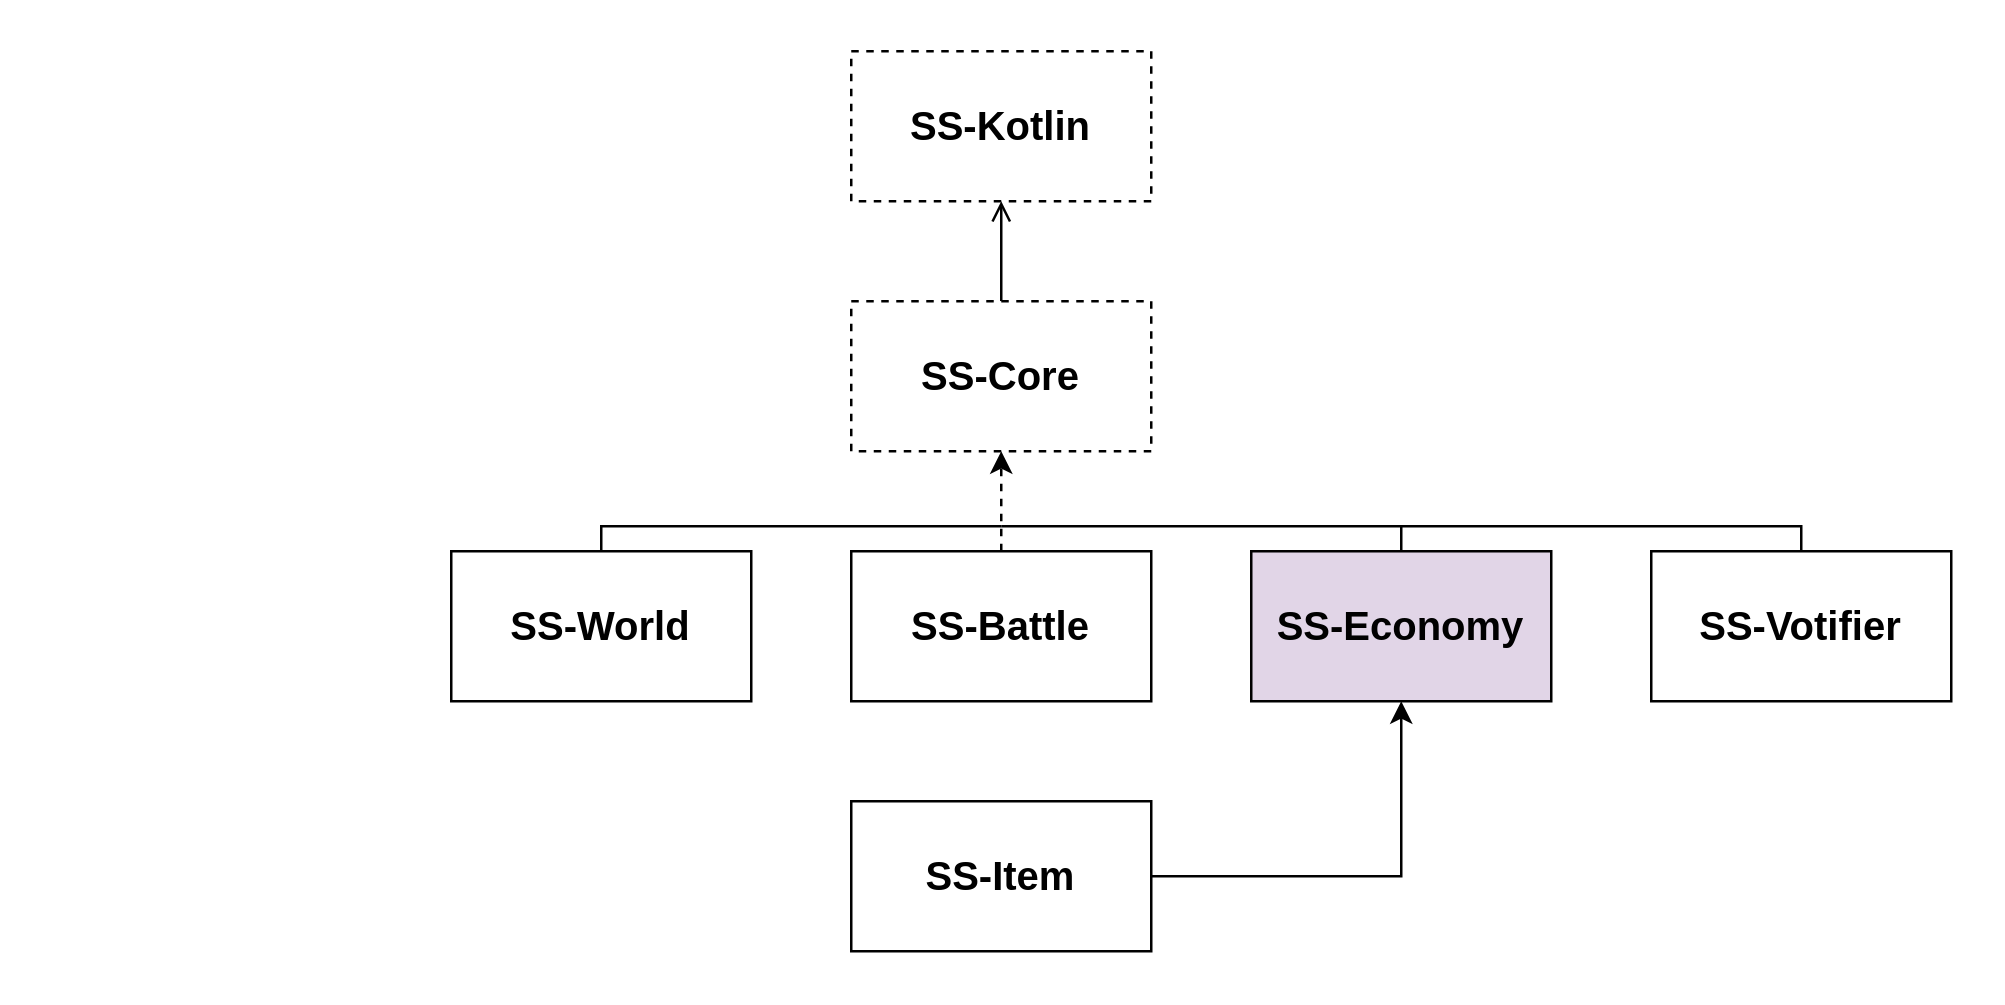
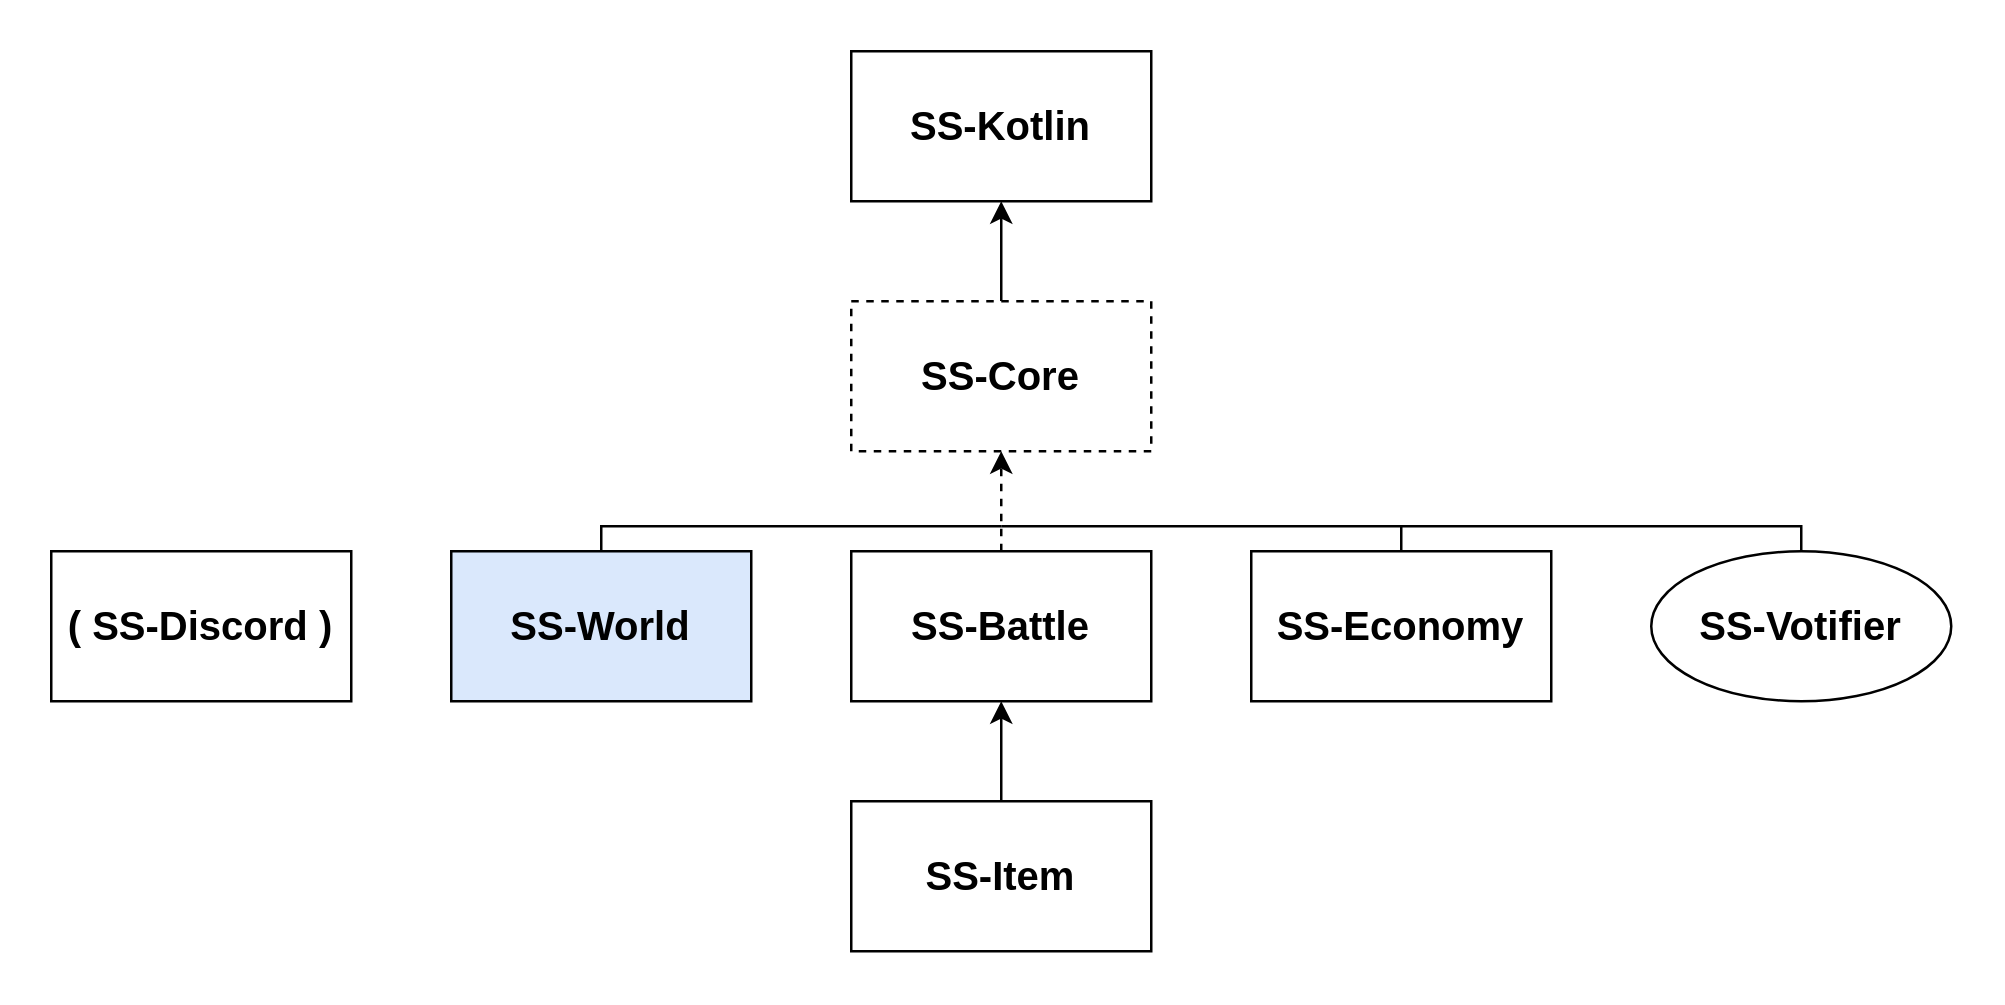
  <mxCell id="0" />
  <mxCell id="1" parent="0" />
- <mxCell id="2" value="&lt;font style=&quot;font-size: 16px&quot;&gt;&lt;b&gt;SS-Kotlin&lt;/b&gt;&lt;/font&gt;" style="rounded=0;whiteSpace=wrap;html=1;dashed=1;" vertex="1" parent="1"><mxGeometry x="340" y="20" width="120" height="60" as="geometry" /></mxCell>
- <mxCell id="3" value="" style="edgeStyle=orthogonalEdgeStyle;rounded=0;orthogonalLoop=1;jettySize=auto;html=1;endArrow=open;" edge="1" parent="1" source="4" target="2"><mxGeometry relative="1" as="geometry" /></mxCell>
+ <mxCell id="2" value="&lt;font style=&quot;font-size: 16px&quot;&gt;&lt;b&gt;SS-Kotlin&lt;/b&gt;&lt;/font&gt;" style="rounded=0;whiteSpace=wrap;html=1;" vertex="1" parent="1"><mxGeometry x="340" y="20" width="120" height="60" as="geometry" /></mxCell>
+ <mxCell id="3" value="" style="edgeStyle=orthogonalEdgeStyle;rounded=0;orthogonalLoop=1;jettySize=auto;html=1;" edge="1" parent="1" source="4" target="2"><mxGeometry relative="1" as="geometry" /></mxCell>
  <mxCell id="4" value="&lt;font style=&quot;font-size: 16px&quot;&gt;&lt;b&gt;SS-Core&lt;/b&gt;&lt;/font&gt;" style="rounded=0;whiteSpace=wrap;html=1;dashed=1;" vertex="1" parent="1"><mxGeometry x="340" y="120" width="120" height="60" as="geometry" /></mxCell>
  <mxCell id="5" style="edgeStyle=orthogonalEdgeStyle;rounded=0;orthogonalLoop=1;jettySize=auto;html=1;endArrow=none;endFill=0;" edge="1" parent="1" source="6"><mxGeometry relative="1" as="geometry"><mxPoint x="400" y="210" as="targetPoint" /><Array as="points"><mxPoint x="240" y="210" /></Array></mxGeometry></mxCell>
- <mxCell id="6" value="&lt;font style=&quot;font-size: 16px&quot;&gt;&lt;b&gt;SS-World&lt;br&gt;&lt;/b&gt;&lt;/font&gt;" style="rounded=0;whiteSpace=wrap;html=1;" vertex="1" parent="1"><mxGeometry x="180" y="220" width="120" height="60" as="geometry" /></mxCell>
+ <mxCell id="6" value="&lt;font style=&quot;font-size: 16px&quot;&gt;&lt;b&gt;SS-World&lt;br&gt;&lt;/b&gt;&lt;/font&gt;" style="rounded=0;whiteSpace=wrap;html=1;fillColor=#dae8fc;" vertex="1" parent="1"><mxGeometry x="180" y="220" width="120" height="60" as="geometry" /></mxCell>
  <mxCell id="7" value="" style="edgeStyle=orthogonalEdgeStyle;rounded=0;orthogonalLoop=1;jettySize=auto;html=1;dashed=1;" edge="1" parent="1" source="8" target="4"><mxGeometry relative="1" as="geometry" /></mxCell>
  <mxCell id="8" value="&lt;font style=&quot;font-size: 16px&quot;&gt;&lt;b&gt;SS-Battle&lt;/b&gt;&lt;/font&gt;" style="rounded=0;whiteSpace=wrap;html=1;" vertex="1" parent="1"><mxGeometry x="340" y="220" width="120" height="60" as="geometry" /></mxCell>
- <mxCell id="9" value="" style="edgeStyle=orthogonalEdgeStyle;rounded=0;orthogonalLoop=1;jettySize=auto;html=1;" edge="1" parent="1" source="10" target="12"><mxGeometry relative="1" as="geometry" /></mxCell>
+ <mxCell id="9" value="" style="edgeStyle=orthogonalEdgeStyle;rounded=0;orthogonalLoop=1;jettySize=auto;html=1;" edge="1" parent="1" source="10" target="8"><mxGeometry relative="1" as="geometry" /></mxCell>
  <mxCell id="10" value="&lt;font style=&quot;font-size: 16px&quot;&gt;&lt;b&gt;SS-Item&lt;/b&gt;&lt;/font&gt;" style="rounded=0;whiteSpace=wrap;html=1;" vertex="1" parent="1"><mxGeometry x="340" y="320" width="120" height="60" as="geometry" /></mxCell>
  <mxCell id="11" style="edgeStyle=orthogonalEdgeStyle;rounded=0;orthogonalLoop=1;jettySize=auto;html=1;endArrow=none;endFill=0;" edge="1" parent="1" source="12"><mxGeometry relative="1" as="geometry"><mxPoint x="400" y="210" as="targetPoint" /><Array as="points"><mxPoint x="560" y="210" /></Array></mxGeometry></mxCell>
- <mxCell id="12" value="&lt;font style=&quot;font-size: 16px&quot;&gt;&lt;b&gt;SS-Economy&lt;/b&gt;&lt;/font&gt;" style="rounded=0;whiteSpace=wrap;html=1;fillColor=#e1d5e7;" vertex="1" parent="1"><mxGeometry x="500" y="220" width="120" height="60" as="geometry" /></mxCell>
+ <mxCell id="12" value="&lt;font style=&quot;font-size: 16px&quot;&gt;&lt;b&gt;SS-Economy&lt;/b&gt;&lt;/font&gt;" style="rounded=0;whiteSpace=wrap;html=1;" vertex="1" parent="1"><mxGeometry x="500" y="220" width="120" height="60" as="geometry" /></mxCell>
  <mxCell id="13" style="edgeStyle=orthogonalEdgeStyle;rounded=0;orthogonalLoop=1;jettySize=auto;html=1;endArrow=none;endFill=0;" edge="1" parent="1" source="14"><mxGeometry relative="1" as="geometry"><mxPoint x="560" y="210" as="targetPoint" /><Array as="points"><mxPoint x="720" y="210" /></Array></mxGeometry></mxCell>
- <mxCell id="14" value="&lt;font style=&quot;font-size: 16px&quot;&gt;&lt;b&gt;SS-Votifier&lt;/b&gt;&lt;/font&gt;" style="rounded=0;whiteSpace=wrap;html=1;" vertex="1" parent="1"><mxGeometry x="660" y="220" width="120" height="60" as="geometry" /></mxCell>
+ <mxCell id="14" value="&lt;font style=&quot;font-size: 16px&quot;&gt;&lt;b&gt;SS-Votifier&lt;/b&gt;&lt;/font&gt;" style="ellipse;whiteSpace=wrap;html=1;" vertex="1" parent="1"><mxGeometry x="660" y="220" width="120" height="60" as="geometry" /></mxCell>
+ <mxCell id="15" value="&lt;font style=&quot;font-size: 16px&quot;&gt;&lt;b&gt;( SS-Discord )&lt;/b&gt;&lt;/font&gt;" style="rounded=0;whiteSpace=wrap;html=1;" vertex="1" parent="1"><mxGeometry x="20" y="220" width="120" height="60" as="geometry" /></mxCell>
